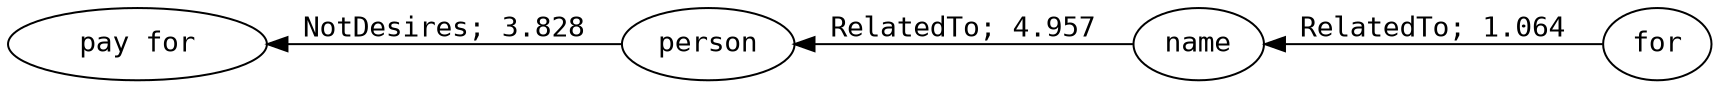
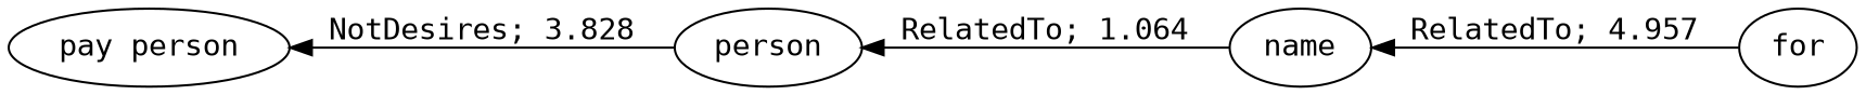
  digraph {
    fontname="DejaVu Sans Mono"
    rankdir=LR
    node [fontname="DejaVu Sans Mono"]
    edge [dir=back fontname="DejaVu Sans Mono"]
-   n1 [label="pay for"]
+   n1 [label="pay person"]
    n2 [label=person]
    n3 [label=name]
    n4 [label=for]
    n1 -> n2 [label="NotDesires; 3.828" weight=3.828]
-   n2 -> n3 [label="RelatedTo; 4.957" weight=4.957]
-   n3 -> n4 [label="RelatedTo; 1.064" weight=1.064]
+   n2 -> n3 [label="RelatedTo; 1.064" weight=4.957]
+   n3 -> n4 [label="RelatedTo; 4.957" weight=1.064]
  }
